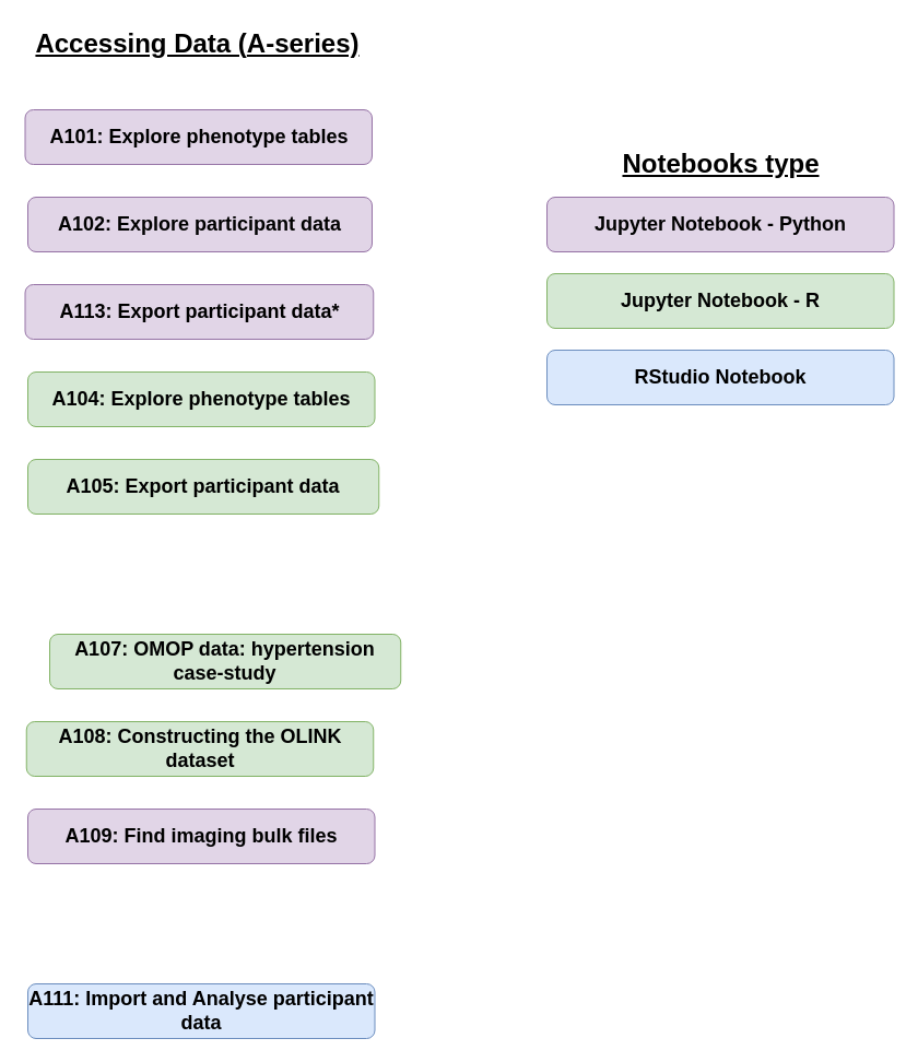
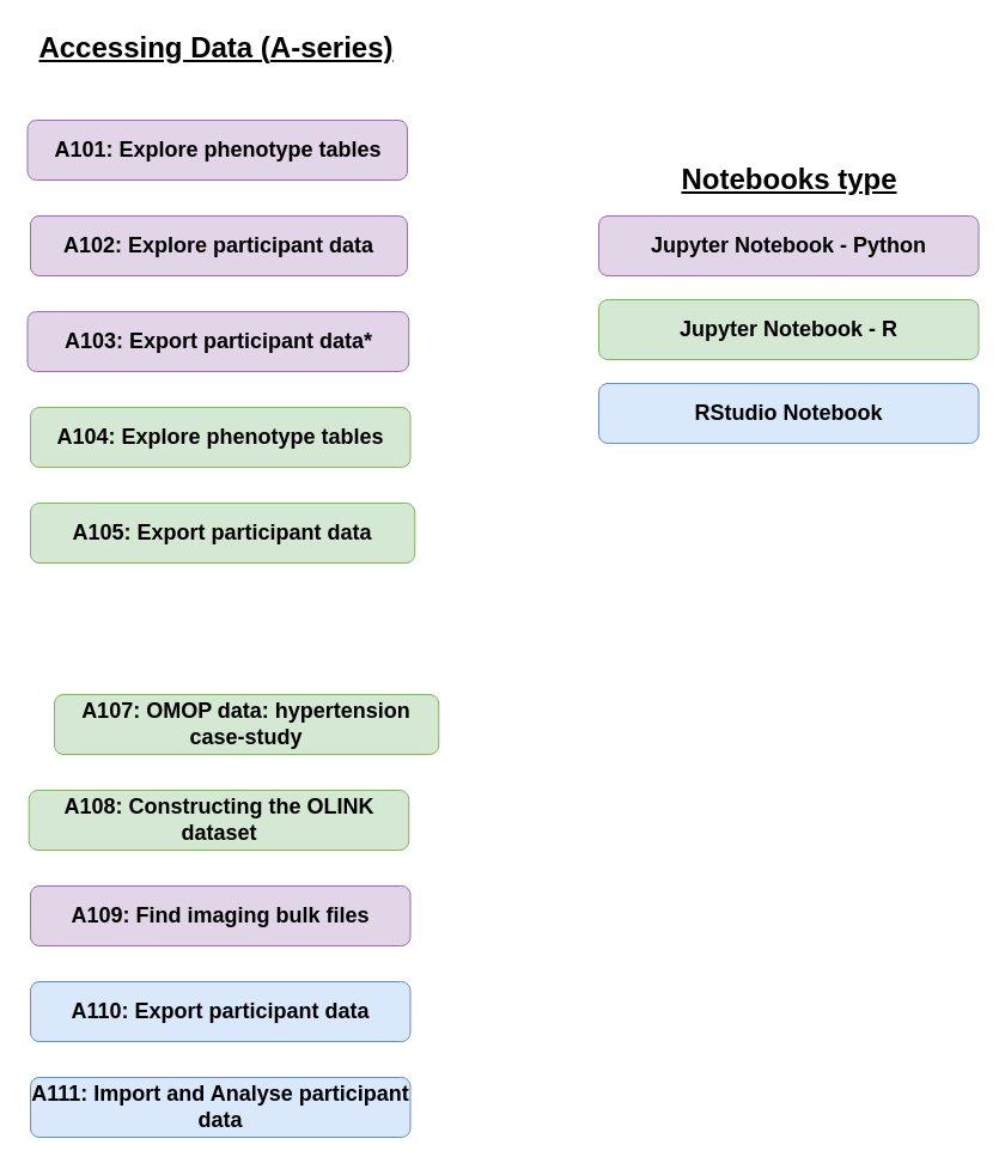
  <mxCell id="0" />
  <mxCell id="1" parent="0" />
  <mxCell id="2" value="&lt;font style=&quot;font-size: 24px;&quot;&gt;&lt;b style=&quot;&quot;&gt;&lt;u style=&quot;&quot;&gt;&lt;font style=&quot;font-size: 24px;&quot;&gt;Accessing Data (&lt;/font&gt;&lt;/u&gt;&lt;/b&gt;&lt;b style=&quot;background-color: initial;&quot;&gt;&lt;u style=&quot;&quot;&gt;A-series)&lt;/u&gt;&lt;/b&gt;&lt;/font&gt;" style="text;html=1;align=center;verticalAlign=middle;resizable=0;points=[];autosize=1;strokeColor=none;fillColor=none;fontSize=14;" parent="1" vertex="1"><mxGeometry x="20" y="20" width="320" height="40" as="geometry" /></mxCell>
  <mxCell id="3" value="&lt;p data-pm-slice=&quot;1 1 [&amp;quot;body&amp;quot;,null]&quot;&gt;&lt;font size=&quot;1&quot; style=&quot;&quot; color=&quot;#000000&quot;&gt;&lt;b style=&quot;font-size: 18px;&quot;&gt;A101: Explore phenotype tables&lt;/b&gt;&lt;/font&gt;&lt;/p&gt;" style="whiteSpace=wrap;html=1;fillColor=#e1d5e7;strokeColor=#9673a6;rounded=1;" parent="1" vertex="1"><mxGeometry x="22.5" y="100" width="317.5" height="50" as="geometry" /></mxCell>
  <mxCell id="4" value="&lt;p data-pm-slice=&quot;1 1 [&amp;quot;body&amp;quot;,null]&quot;&gt;&lt;b&gt;&lt;font style=&quot;font-size: 18px;&quot; color=&quot;#000000&quot;&gt;A102: Explore participant data&lt;/font&gt;&lt;/b&gt;&lt;/p&gt;" style="whiteSpace=wrap;html=1;fillColor=#e1d5e7;strokeColor=#9673a6;rounded=1;" parent="1" vertex="1"><mxGeometry x="25" y="180" width="315" height="50" as="geometry" /></mxCell>
- <mxCell id="5" value="&lt;p data-pm-slice=&quot;1 1 [&amp;quot;body&amp;quot;,null]&quot;&gt;&lt;b&gt;&lt;font style=&quot;font-size: 18px;&quot; color=&quot;#000000&quot;&gt;A113: Export participant data*&lt;/font&gt;&lt;/b&gt;&lt;/p&gt;" style="whiteSpace=wrap;html=1;fillColor=#e1d5e7;strokeColor=#9673a6;rounded=1;" parent="1" vertex="1"><mxGeometry x="22.5" y="260" width="318.75" height="50" as="geometry" /></mxCell>
+ <mxCell id="5" value="&lt;p data-pm-slice=&quot;1 1 [&amp;quot;body&amp;quot;,null]&quot;&gt;&lt;b&gt;&lt;font style=&quot;font-size: 18px;&quot; color=&quot;#000000&quot;&gt;A103: Export participant data*&lt;/font&gt;&lt;/b&gt;&lt;/p&gt;" style="whiteSpace=wrap;html=1;fillColor=#e1d5e7;strokeColor=#9673a6;rounded=1;" parent="1" vertex="1"><mxGeometry x="22.5" y="260" width="318.75" height="50" as="geometry" /></mxCell>
  <mxCell id="6" value="&lt;p data-pm-slice=&quot;1 1 [&amp;quot;body&amp;quot;,null]&quot;&gt;&lt;b&gt;&lt;font style=&quot;font-size: 18px;&quot; color=&quot;#000000&quot;&gt;A104: Explore phenotype tables&lt;/font&gt;&lt;/b&gt;&lt;/p&gt;" style="whiteSpace=wrap;html=1;fillColor=#d5e8d4;strokeColor=#82b366;rounded=1;" parent="1" vertex="1"><mxGeometry x="25" y="340" width="317.5" height="50" as="geometry" /></mxCell>
  <mxCell id="7" value="&lt;p data-pm-slice=&quot;1 1 [&amp;quot;body&amp;quot;,null]&quot;&gt;&lt;b&gt;&lt;font style=&quot;font-size: 18px;&quot; color=&quot;#000000&quot;&gt;A105: Export participant data&lt;/font&gt;&lt;/b&gt;&lt;/p&gt;" style="whiteSpace=wrap;html=1;fillColor=#d5e8d4;strokeColor=#82b366;rounded=1;" parent="1" vertex="1"><mxGeometry x="25" y="420" width="321.25" height="50" as="geometry" /></mxCell>
  <mxCell id="8" value="&lt;p style=&quot;font-size: 18px;&quot; data-pm-slice=&quot;1 1 [&amp;quot;body&amp;quot;,null]&quot;&gt;&lt;b&gt;&lt;font style=&quot;font-size: 18px;&quot; color=&quot;#000000&quot;&gt;A107: &lt;/font&gt;&lt;span style=&quot;background-color: initial;&quot;&gt;OMOP data: hypertension case-study&lt;/span&gt;&lt;/b&gt;&lt;/p&gt;" style="whiteSpace=wrap;html=1;fillColor=#d5e8d4;strokeColor=#82b366;rounded=1;" parent="1" vertex="1"><mxGeometry x="45" y="580" width="321.25" height="50" as="geometry" /></mxCell>
  <mxCell id="9" value="&lt;p style=&quot;&quot; data-pm-slice=&quot;1 1 [&amp;quot;body&amp;quot;,null]&quot;&gt;&lt;b style=&quot;&quot;&gt;&lt;font style=&quot;font-size: 18px;&quot; color=&quot;#000000&quot;&gt;A108: Constructing the OLINK dataset&lt;/font&gt;&lt;/b&gt;&lt;/p&gt;" style="whiteSpace=wrap;html=1;fillColor=#d5e8d4;strokeColor=#82b366;rounded=1;" parent="1" vertex="1"><mxGeometry x="23.75" y="660" width="317.5" height="50" as="geometry" /></mxCell>
  <mxCell id="10" value="&lt;p style=&quot;&quot; data-pm-slice=&quot;1 1 [&amp;quot;body&amp;quot;,null]&quot;&gt;&lt;b style=&quot;&quot;&gt;&lt;font style=&quot;font-size: 18px;&quot; color=&quot;#000000&quot;&gt;A109: Find imaging bulk files&lt;/font&gt;&lt;/b&gt;&lt;/p&gt;" style="whiteSpace=wrap;html=1;fillColor=#e1d5e7;strokeColor=#9673a6;rounded=1;" vertex="1" parent="1"><mxGeometry x="25" y="740" width="317.5" height="50" as="geometry" /></mxCell>
+ <mxCell id="11" value="&lt;p style=&quot;&quot; data-pm-slice=&quot;1 1 [&amp;quot;body&amp;quot;,null]&quot;&gt;&lt;b style=&quot;&quot;&gt;&lt;font style=&quot;font-size: 18px;&quot; color=&quot;#000000&quot;&gt;A110: Export participant data&lt;/font&gt;&lt;/b&gt;&lt;/p&gt;" style="whiteSpace=wrap;html=1;fillColor=#dae8fc;strokeColor=#6c8ebf;rounded=1;" vertex="1" parent="1"><mxGeometry x="25" y="820" width="317.5" height="50" as="geometry" /></mxCell>
  <mxCell id="12" value="&lt;p style=&quot;&quot; data-pm-slice=&quot;1 1 [&amp;quot;body&amp;quot;,null]&quot;&gt;&lt;b style=&quot;&quot;&gt;&lt;font style=&quot;font-size: 18px;&quot; color=&quot;#000000&quot;&gt;A111: Import and Analyse participant data&lt;/font&gt;&lt;/b&gt;&lt;/p&gt;" style="whiteSpace=wrap;html=1;fillColor=#dae8fc;strokeColor=#6c8ebf;rounded=1;" vertex="1" parent="1"><mxGeometry x="25" y="900" width="317.5" height="50" as="geometry" /></mxCell>
  <mxCell id="13" value="&lt;p data-pm-slice=&quot;1 1 [&amp;quot;body&amp;quot;,null]&quot;&gt;&lt;font size=&quot;1&quot; style=&quot;&quot; color=&quot;#000000&quot;&gt;&lt;b style=&quot;font-size: 18px;&quot;&gt;Jupyter Notebook - Python&lt;/b&gt;&lt;/font&gt;&lt;/p&gt;" style="whiteSpace=wrap;html=1;fillColor=#e1d5e7;strokeColor=#9673a6;rounded=1;shadow=0;" vertex="1" parent="1"><mxGeometry x="500" y="180" width="317.5" height="50" as="geometry" /></mxCell>
  <mxCell id="14" value="&lt;p data-pm-slice=&quot;1 1 [&amp;quot;body&amp;quot;,null]&quot;&gt;&lt;font size=&quot;1&quot; style=&quot;&quot; color=&quot;#000000&quot;&gt;&lt;b style=&quot;font-size: 18px;&quot;&gt;Jupyter Notebook - R&lt;/b&gt;&lt;/font&gt;&lt;/p&gt;" style="whiteSpace=wrap;html=1;fillColor=#d5e8d4;strokeColor=#82b366;rounded=1;shadow=0;" vertex="1" parent="1"><mxGeometry x="500" y="250" width="317.5" height="50" as="geometry" /></mxCell>
  <mxCell id="15" value="&lt;p data-pm-slice=&quot;1 1 [&amp;quot;body&amp;quot;,null]&quot;&gt;&lt;span style=&quot;font-size: 18px;&quot;&gt;&lt;b&gt;RStudio Notebook&lt;/b&gt;&lt;/span&gt;&lt;/p&gt;" style="whiteSpace=wrap;html=1;fillColor=#dae8fc;strokeColor=#6c8ebf;rounded=1;shadow=0;" vertex="1" parent="1"><mxGeometry x="500" y="320" width="317.5" height="50" as="geometry" /></mxCell>
  <mxCell id="16" value="&lt;span style=&quot;font-size: 24px;&quot;&gt;&lt;b&gt;&lt;u&gt;Notebooks type&lt;/u&gt;&lt;/b&gt;&lt;/span&gt;" style="text;html=1;align=center;verticalAlign=middle;resizable=0;points=[];autosize=1;strokeColor=none;fillColor=none;fontSize=14;" vertex="1" parent="1"><mxGeometry x="558.75" y="130" width="200" height="40" as="geometry" /></mxCell>
